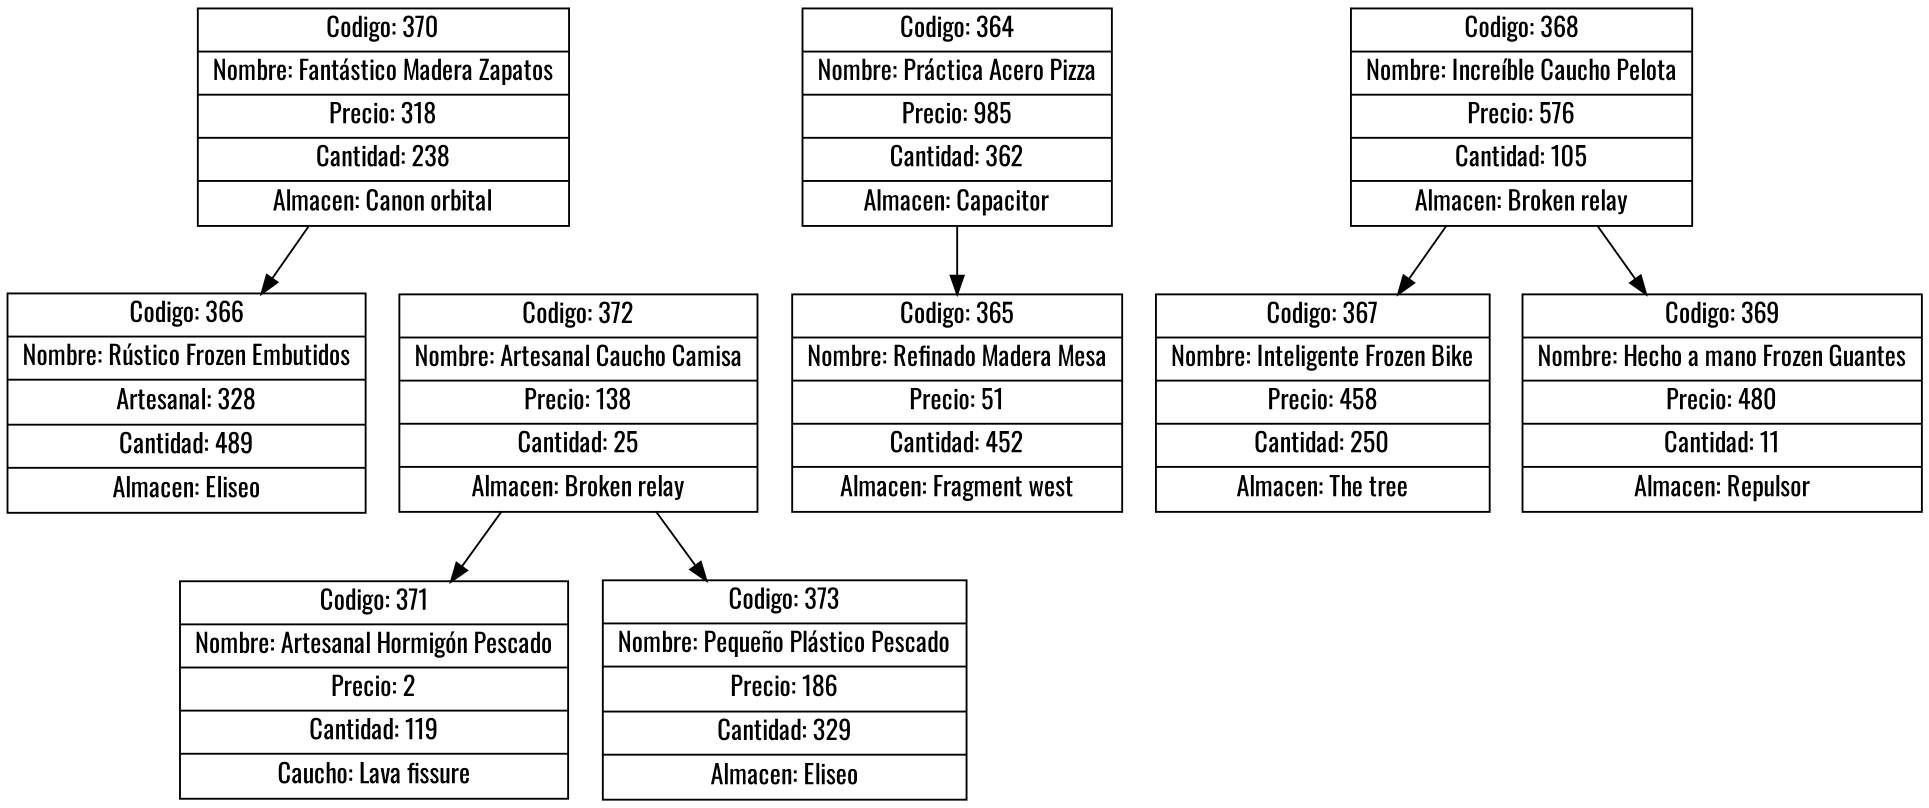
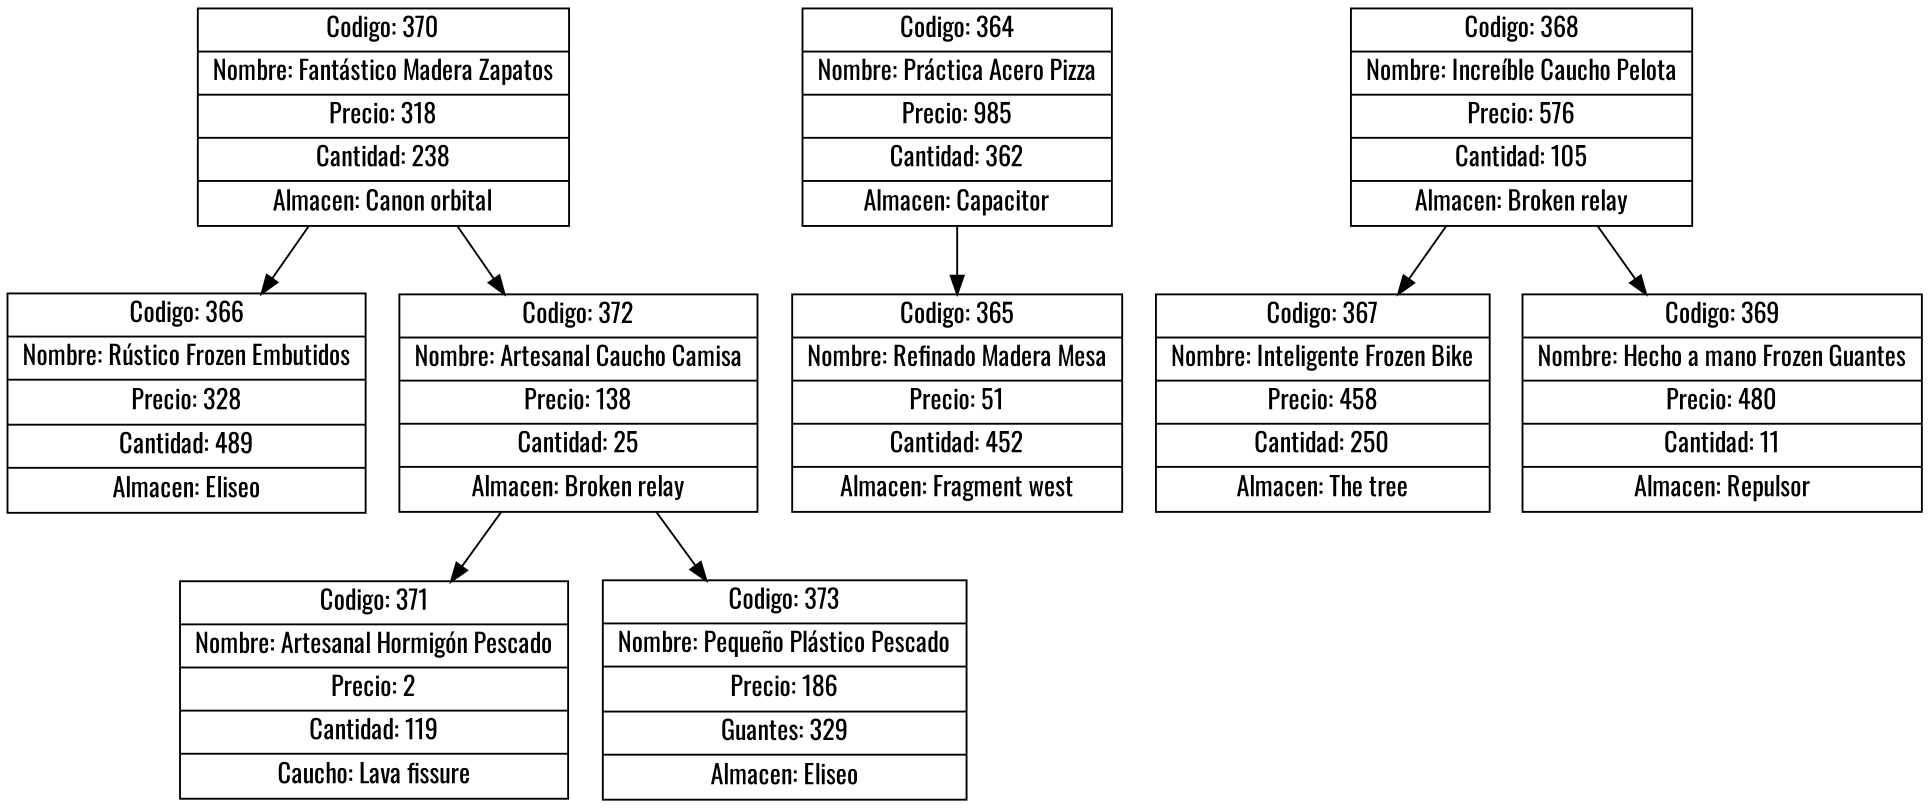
  digraph {
    fontname=Oswald
    node [fontname=Oswald shape=record]
    edge [fontname=Oswald]
    n1 [label="{ Codigo: 370 | Nombre: Fantástico Madera Zapatos | Precio: 318 | Cantidad: 238 | Almacen: Canon orbital}"]
-   n2 [label="{ Codigo: 366 | Nombre: Rústico Frozen Embutidos | Artesanal: 328 | Cantidad: 489 | Almacen: Eliseo}"]
+   n2 [label="{ Codigo: 366 | Nombre: Rústico Frozen Embutidos | Precio: 328 | Cantidad: 489 | Almacen: Eliseo}"]
    n3 [label="{ Codigo: 372 | Nombre: Artesanal Caucho Camisa | Precio: 138 | Cantidad: 25 | Almacen: Broken relay}"]
    n4 [label="{ Codigo: 371 | Nombre: Artesanal Hormigón Pescado | Precio: 2 | Cantidad: 119 | Caucho: Lava fissure}"]
-   n5 [label="{ Codigo: 373 | Nombre: Pequeño Plástico Pescado | Precio: 186 | Cantidad: 329 | Almacen: Eliseo}"]
+   n5 [label="{ Codigo: 373 | Nombre: Pequeño Plástico Pescado | Precio: 186 | Guantes: 329 | Almacen: Eliseo}"]
    n6 [label="{ Codigo: 364 | Nombre: Práctica Acero Pizza | Precio: 985 | Cantidad: 362 | Almacen: Capacitor}"]
    n7 [label="{ Codigo: 365 | Nombre: Refinado Madera Mesa | Precio: 51 | Cantidad: 452 | Almacen: Fragment west}"]
    n8 [label="{ Codigo: 368 | Nombre: Increíble Caucho Pelota | Precio: 576 | Cantidad: 105 | Almacen: Broken relay}"]
    n9 [label="{ Codigo: 367 | Nombre: Inteligente Frozen Bike | Precio: 458 | Cantidad: 250 | Almacen: The tree}"]
    n10 [label="{ Codigo: 369 | Nombre: Hecho a mano Frozen Guantes | Precio: 480 | Cantidad: 11 | Almacen: Repulsor}"]
    n1 -> n2
+   n1 -> n3
    n3 -> n4
    n3 -> n5
    n6 -> n7
    n8 -> n9
    n8 -> n10
  }
